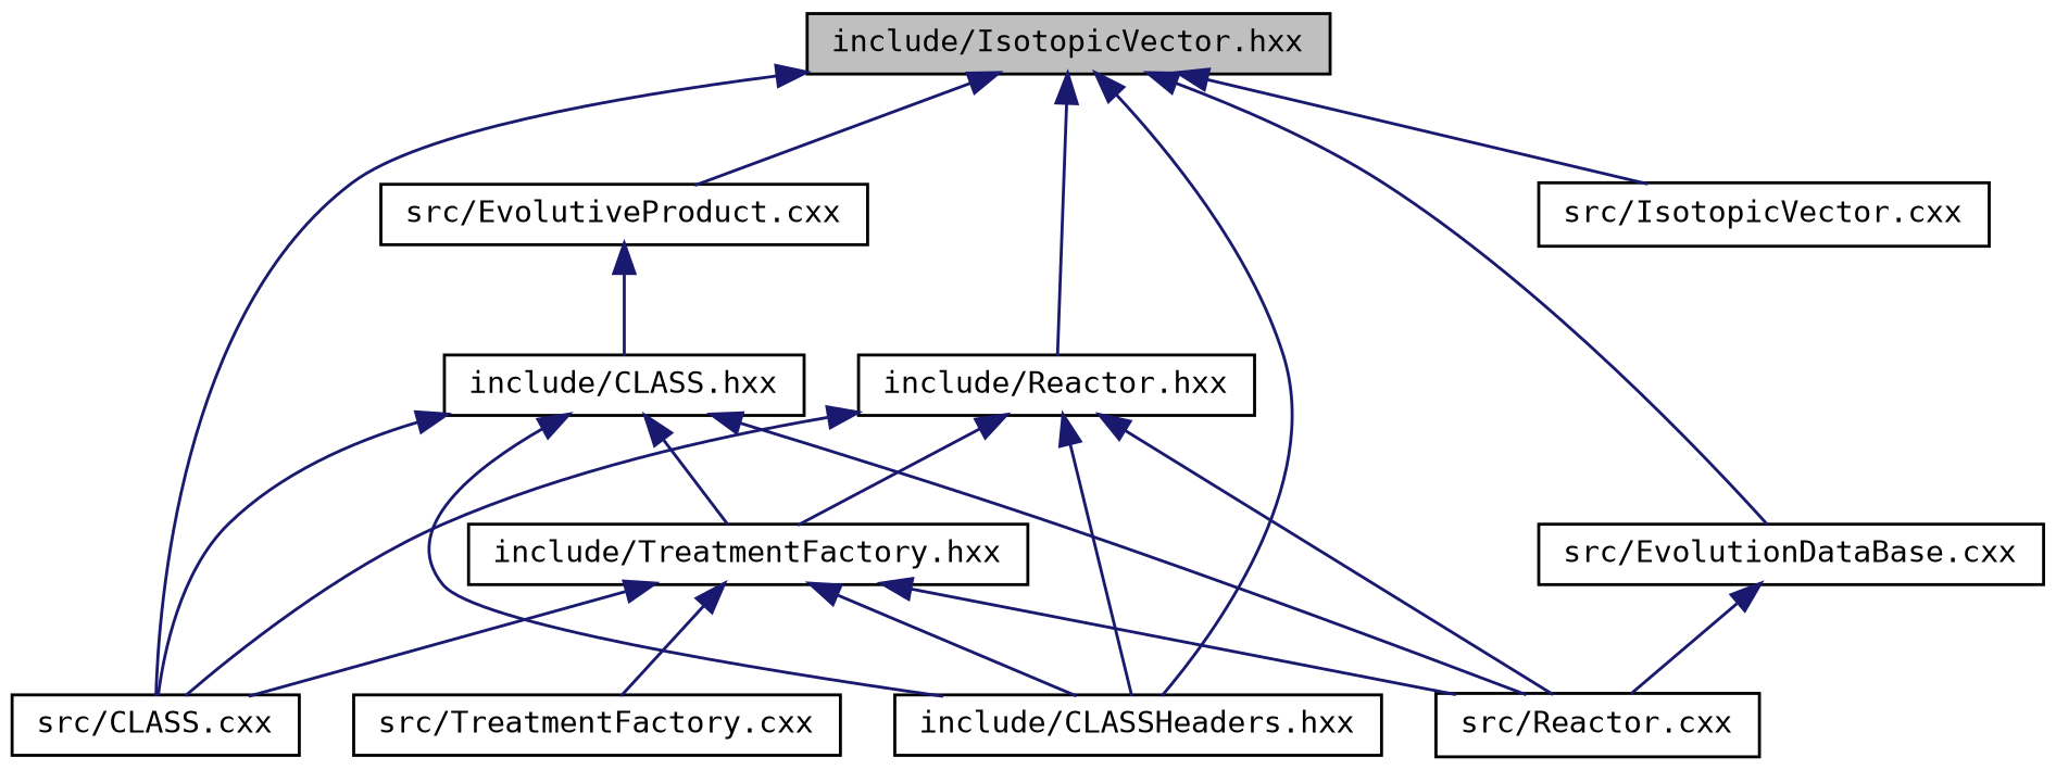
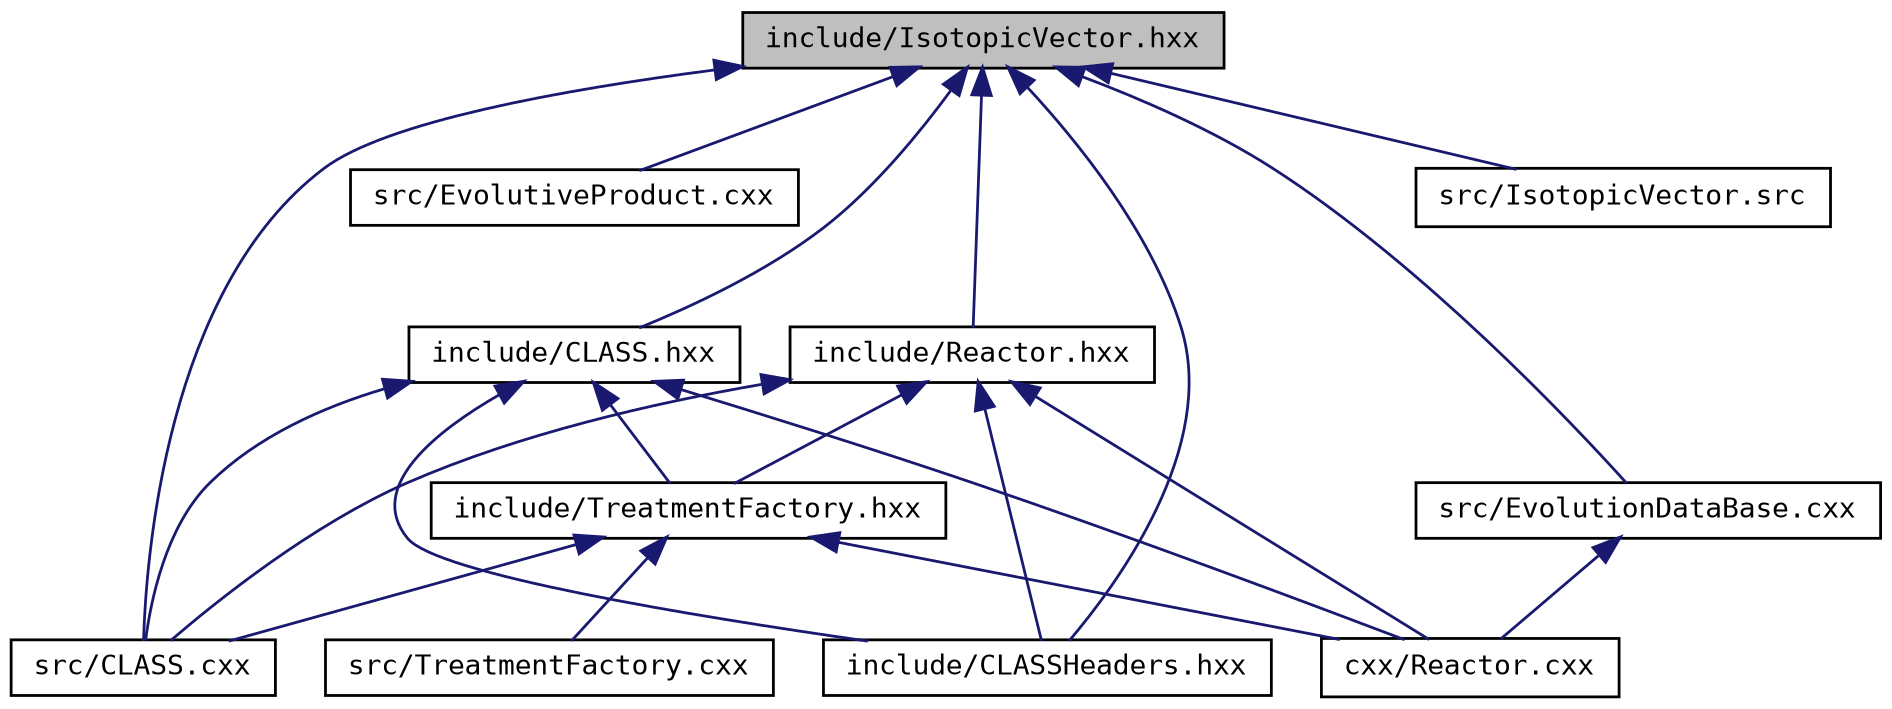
  digraph {
    fontname="DejaVu Sans Mono"
    node [color=black fillcolor=white fontname="DejaVu Sans Mono" fontsize=10 shape=record style=filled]
    edge [color=midnightblue dir=back fontname="DejaVu Sans Mono" fontsize=10 labelfontname=Helvetica labelfontsize=10 style=solid]
    n1 [fillcolor=grey75 fontcolor=black height=0.2 label="include/IsotopicVector.hxx" width=0.4]
    n2 [height=0.2 label="src/CLASS.cxx" width=0.4]
    n3 [height=0.2 label="src/EvolutionDataBase.cxx" width=0.4]
    n4 [height=0.2 label="src/EvolutiveProduct.cxx" width=0.4]
-   n5 [height=0.2 label="src/IsotopicVector.cxx" width=0.4]
+   n5 [height=0.2 label="src/IsotopicVector.src" width=0.4]
    n6 [height=0.2 label="include/CLASS.hxx" width=0.4]
    n7 [height=0.2 label="include/CLASSHeaders.hxx" width=0.4]
    n8 [height=0.2 label="include/Reactor.hxx" width=0.4]
-   n9 [height=0.2 label="src/Reactor.cxx" width=0.4]
+   n9 [height=0.2 label="cxx/Reactor.cxx" width=0.4]
    n10 [height=0.2 label="include/TreatmentFactory.hxx" width=0.4]
    n11 [height=0.2 label="src/TreatmentFactory.cxx" width=0.4]
    n1 -> n2
    n1 -> n3
    n1 -> n4
    n1 -> n5
-   n4 -> n6
+   n1 -> n6
    n1 -> n7
    n1 -> n8
    n3 -> n9
    n6 -> n2
    n6 -> n7
    n6 -> n9
    n6 -> n10
    n8 -> n2
    n8 -> n7
    n8 -> n9
    n8 -> n10
    n10 -> n2
-   n10 -> n7
    n10 -> n9
    n10 -> n11
  }
